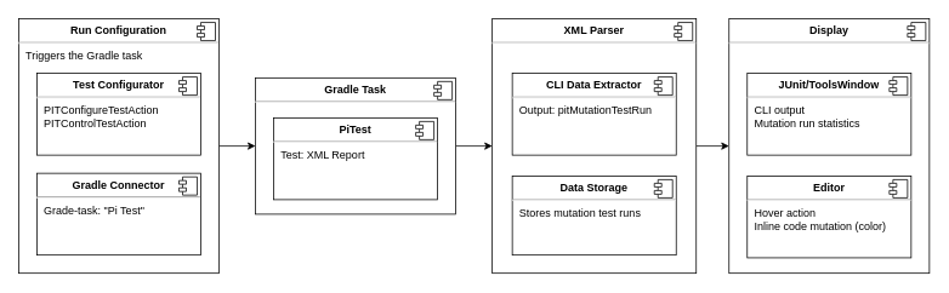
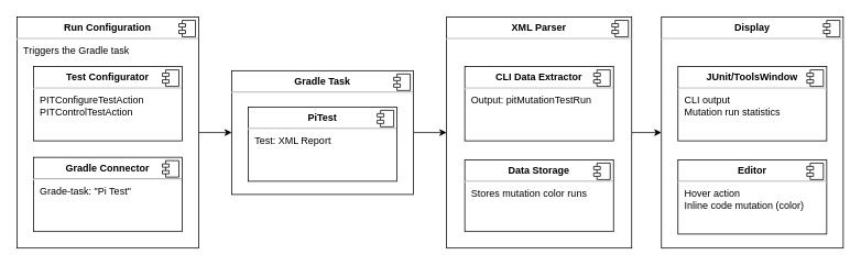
  <mxCell id="0" />
  <mxCell id="1" parent="0" />
  <mxCell id="2" style="edgeStyle=none;html=1;exitX=1;exitY=0.5;exitDx=0;exitDy=0;entryX=0;entryY=0.5;entryDx=0;entryDy=0;" edge="1" parent="1" source="3" target="21"><mxGeometry relative="1" as="geometry" /></mxCell>
  <mxCell id="3" value="&lt;p style=&quot;margin:0px;margin-top:6px;text-align:center;&quot;&gt;&lt;b&gt;XML Parser&lt;/b&gt;&lt;/p&gt;&lt;hr&gt;&lt;p style=&quot;margin:0px;margin-left:8px;&quot;&gt;&lt;br&gt;&lt;/p&gt;" style="align=left;overflow=fill;html=1;dropTarget=0;" vertex="1" parent="1"><mxGeometry x="540" y="20" width="224" height="280" as="geometry" /></mxCell>
  <mxCell id="4" value="" style="shape=component;jettyWidth=8;jettyHeight=4;" vertex="1" parent="3"><mxGeometry x="1" width="20" height="20" relative="1" as="geometry"><mxPoint x="-24" y="4" as="offset" /></mxGeometry></mxCell>
  <mxCell id="5" style="edgeStyle=none;html=1;exitX=1;exitY=0.5;exitDx=0;exitDy=0;entryX=0;entryY=0.5;entryDx=0;entryDy=0;" edge="1" parent="1" source="6" target="3"><mxGeometry relative="1" as="geometry" /></mxCell>
  <mxCell id="6" value="&lt;p style=&quot;margin:0px;margin-top:6px;text-align:center;&quot;&gt;&lt;b&gt;Gradle Task&lt;/b&gt;&lt;/p&gt;&lt;hr&gt;&lt;p style=&quot;margin:0px;margin-left:8px;&quot;&gt;&lt;br&gt;&lt;/p&gt;" style="align=left;overflow=fill;html=1;dropTarget=0;" vertex="1" parent="1"><mxGeometry x="280" y="85" width="220" height="150" as="geometry" /></mxCell>
  <mxCell id="7" value="" style="shape=component;jettyWidth=8;jettyHeight=4;" vertex="1" parent="6"><mxGeometry x="1" width="20" height="20" relative="1" as="geometry"><mxPoint x="-24" y="4" as="offset" /></mxGeometry></mxCell>
  <mxCell id="8" value="&lt;p style=&quot;margin:0px;margin-top:6px;text-align:center;&quot;&gt;&lt;b&gt;PiTest&lt;/b&gt;&lt;/p&gt;&lt;hr&gt;&lt;p style=&quot;margin:0px;margin-left:8px;&quot;&gt;Test: XML Report&lt;br&gt;&lt;/p&gt;" style="align=left;overflow=fill;html=1;dropTarget=0;" vertex="1" parent="1"><mxGeometry x="300" y="129" width="180" height="90" as="geometry" /></mxCell>
  <mxCell id="9" value="" style="shape=component;jettyWidth=8;jettyHeight=4;" vertex="1" parent="8"><mxGeometry x="1" width="20" height="20" relative="1" as="geometry"><mxPoint x="-24" y="4" as="offset" /></mxGeometry></mxCell>
  <mxCell id="10" style="edgeStyle=none;html=1;exitX=1;exitY=0.5;exitDx=0;exitDy=0;entryX=0;entryY=0.5;entryDx=0;entryDy=0;" edge="1" parent="1" source="11" target="6"><mxGeometry relative="1" as="geometry" /></mxCell>
  <mxCell id="11" value="&lt;p style=&quot;margin:0px;margin-top:6px;text-align:center;&quot;&gt;&lt;b&gt;Run Configuration&lt;/b&gt;&lt;/p&gt;&lt;hr&gt;&lt;p style=&quot;margin:0px;margin-left:8px;&quot;&gt;Triggers the Gradle task&lt;/p&gt;" style="align=left;overflow=fill;html=1;dropTarget=0;" vertex="1" parent="1"><mxGeometry x="20" y="20" width="220" height="280" as="geometry" /></mxCell>
  <mxCell id="12" value="" style="shape=component;jettyWidth=8;jettyHeight=4;" vertex="1" parent="11"><mxGeometry x="1" width="20" height="20" relative="1" as="geometry"><mxPoint x="-24" y="4" as="offset" /></mxGeometry></mxCell>
  <mxCell id="13" value="&lt;p style=&quot;margin:0px;margin-top:6px;text-align:center;&quot;&gt;&lt;b&gt;Gradle Connector&lt;/b&gt;&lt;/p&gt;&lt;hr&gt;&lt;p style=&quot;margin:0px;margin-left:8px;&quot;&gt;Grade-task: &quot;Pi Test&quot;&lt;/p&gt;" style="align=left;overflow=fill;html=1;dropTarget=0;" vertex="1" parent="1"><mxGeometry x="40" y="190" width="180" height="90" as="geometry" /></mxCell>
  <mxCell id="14" value="" style="shape=component;jettyWidth=8;jettyHeight=4;" vertex="1" parent="13"><mxGeometry x="1" width="20" height="20" relative="1" as="geometry"><mxPoint x="-24" y="4" as="offset" /></mxGeometry></mxCell>
  <mxCell id="15" value="&lt;p style=&quot;margin:0px;margin-top:6px;text-align:center;&quot;&gt;&lt;b&gt;Test Configurator&lt;/b&gt;&lt;/p&gt;&lt;hr&gt;&lt;p style=&quot;margin:0px;margin-left:8px;&quot;&gt;PITConfigureTestAction&lt;/p&gt;&lt;p style=&quot;margin:0px;margin-left:8px;&quot;&gt;PITControlTestAction&lt;/p&gt;" style="align=left;overflow=fill;html=1;dropTarget=0;" vertex="1" parent="1"><mxGeometry x="40" y="80" width="180" height="90" as="geometry" /></mxCell>
  <mxCell id="16" value="" style="shape=component;jettyWidth=8;jettyHeight=4;" vertex="1" parent="15"><mxGeometry x="1" width="20" height="20" relative="1" as="geometry"><mxPoint x="-24" y="4" as="offset" /></mxGeometry></mxCell>
- <mxCell id="17" value="&lt;p style=&quot;margin:0px;margin-top:6px;text-align:center;&quot;&gt;&lt;b&gt;Data Storage&lt;/b&gt;&lt;/p&gt;&lt;hr&gt;&lt;p style=&quot;margin:0px;margin-left:8px;&quot;&gt;Stores mutation test runs&lt;/p&gt;" style="align=left;overflow=fill;html=1;dropTarget=0;" vertex="1" parent="1"><mxGeometry x="562" y="193" width="180" height="87" as="geometry" /></mxCell>
+ <mxCell id="17" value="&lt;p style=&quot;margin:0px;margin-top:6px;text-align:center;&quot;&gt;&lt;b&gt;Data Storage&lt;/b&gt;&lt;/p&gt;&lt;hr&gt;&lt;p style=&quot;margin:0px;margin-left:8px;&quot;&gt;Stores mutation color runs&lt;/p&gt;" style="align=left;overflow=fill;html=1;dropTarget=0;" vertex="1" parent="1"><mxGeometry x="562" y="193" width="180" height="87" as="geometry" /></mxCell>
  <mxCell id="18" value="" style="shape=component;jettyWidth=8;jettyHeight=4;" vertex="1" parent="17"><mxGeometry x="1" width="20" height="20" relative="1" as="geometry"><mxPoint x="-24" y="4" as="offset" /></mxGeometry></mxCell>
  <mxCell id="19" value="&lt;p style=&quot;margin:0px;margin-top:6px;text-align:center;&quot;&gt;&lt;b&gt;CLI Data Extractor&lt;/b&gt;&lt;/p&gt;&lt;hr&gt;&lt;p style=&quot;margin:0px;margin-left:8px;&quot;&gt;Output: pitMutationTestRun&lt;/p&gt;" style="align=left;overflow=fill;html=1;dropTarget=0;" vertex="1" parent="1"><mxGeometry x="562" y="80" width="180" height="90" as="geometry" /></mxCell>
  <mxCell id="20" value="" style="shape=component;jettyWidth=8;jettyHeight=4;" vertex="1" parent="19"><mxGeometry x="1" width="20" height="20" relative="1" as="geometry"><mxPoint x="-24" y="4" as="offset" /></mxGeometry></mxCell>
  <mxCell id="21" value="&lt;p style=&quot;margin:0px;margin-top:6px;text-align:center;&quot;&gt;&lt;b&gt;Display&lt;/b&gt;&lt;/p&gt;&lt;hr&gt;&lt;p style=&quot;margin:0px;margin-left:8px;&quot;&gt;&lt;br&gt;&lt;/p&gt;" style="align=left;overflow=fill;html=1;dropTarget=0;" vertex="1" parent="1"><mxGeometry x="800" y="20" width="220" height="280" as="geometry" /></mxCell>
  <mxCell id="22" value="" style="shape=component;jettyWidth=8;jettyHeight=4;" vertex="1" parent="21"><mxGeometry x="1" width="20" height="20" relative="1" as="geometry"><mxPoint x="-24" y="4" as="offset" /></mxGeometry></mxCell>
  <mxCell id="23" value="&lt;p style=&quot;margin:0px;margin-top:6px;text-align:center;&quot;&gt;&lt;b&gt;Editor&lt;/b&gt;&lt;/p&gt;&lt;hr&gt;&lt;p style=&quot;margin:0px;margin-left:8px;&quot;&gt;Hover action&lt;/p&gt;&lt;p style=&quot;margin:0px;margin-left:8px;&quot;&gt;Inline code mutation (color)&lt;/p&gt;" style="align=left;overflow=fill;html=1;dropTarget=0;" vertex="1" parent="1"><mxGeometry x="820" y="193" width="180" height="90" as="geometry" /></mxCell>
  <mxCell id="24" value="" style="shape=component;jettyWidth=8;jettyHeight=4;" vertex="1" parent="23"><mxGeometry x="1" width="20" height="20" relative="1" as="geometry"><mxPoint x="-24" y="4" as="offset" /></mxGeometry></mxCell>
  <mxCell id="25" value="&lt;p style=&quot;margin:0px;margin-top:6px;text-align:center;&quot;&gt;&lt;b&gt;JUnit/ToolsWindow&lt;br&gt;&lt;/b&gt;&lt;/p&gt;&lt;hr&gt;&lt;p style=&quot;margin:0px;margin-left:8px;&quot;&gt;CLI output&lt;/p&gt;&lt;p style=&quot;margin:0px;margin-left:8px;&quot;&gt;Mutation run statistics&lt;/p&gt;" style="align=left;overflow=fill;html=1;dropTarget=0;" vertex="1" parent="1"><mxGeometry x="820" y="80" width="180" height="90" as="geometry" /></mxCell>
  <mxCell id="26" value="" style="shape=component;jettyWidth=8;jettyHeight=4;" vertex="1" parent="25"><mxGeometry x="1" width="20" height="20" relative="1" as="geometry"><mxPoint x="-24" y="4" as="offset" /></mxGeometry></mxCell>
